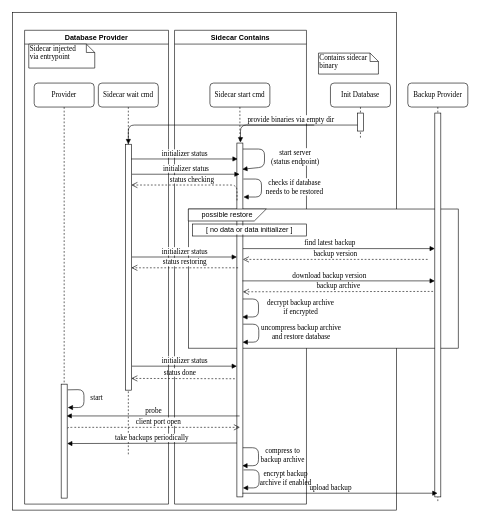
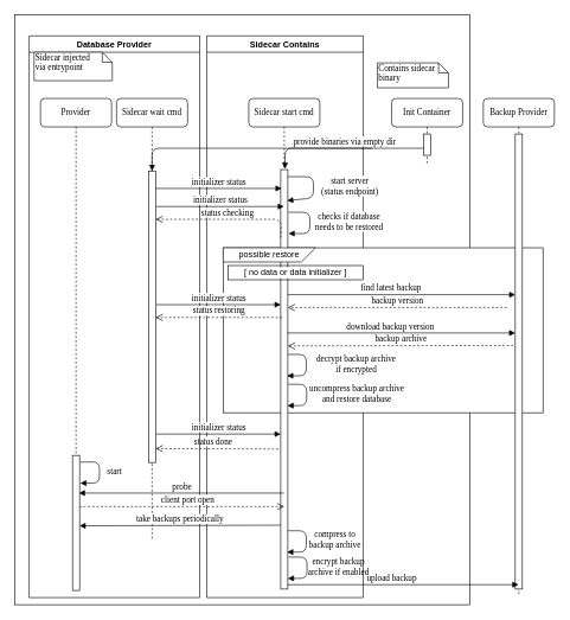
  <mxCell id="0" />
  <mxCell id="1" parent="0" />
  <mxCell id="2" value="" style="rounded=0;whiteSpace=wrap;html=1;fillColor=none;fontColor=#000000;strokeColor=#000000;" parent="1" vertex="1"><mxGeometry x="20" y="20" width="640" height="830" as="geometry" /></mxCell>
  <mxCell id="3" value="Sidecar Contains" style="swimlane;labelBackgroundColor=#ffffff;fontColor=#000000;strokeColor=#000000;fillColor=#FFFFFF;" parent="1" vertex="1"><mxGeometry x="290" y="50" width="220" height="790" as="geometry" /></mxCell>
  <mxCell id="4" value="status done" style="html=1;verticalAlign=bottom;endArrow=open;dashed=1;endSize=8;labelBackgroundColor=#ffffff;fontFamily=Verdana;fontSize=12;edgeStyle=elbowEdgeStyle;elbow=vertical;exitX=-0.048;exitY=0.474;exitDx=0;exitDy=0;exitPerimeter=0;fontColor=#000000;strokeColor=#000000;" parent="3" edge="1"><mxGeometry x="0.061" relative="1" as="geometry"><mxPoint x="-72" y="580" as="targetPoint" /><Array as="points"><mxPoint x="143" y="580.43" /></Array><mxPoint x="100.52" y="580.99" as="sourcePoint" /><mxPoint as="offset" /></mxGeometry></mxCell>
  <mxCell id="5" value="" style="rounded=0;whiteSpace=wrap;html=1;fontColor=#000000;fillColor=#FFFFFF;strokeColor=#000000;" parent="1" vertex="1"><mxGeometry x="313" y="348" width="450" height="232" as="geometry" /></mxCell>
  <mxCell id="6" value="Sidecar start cmd" style="shape=umlLifeline;perimeter=lifelinePerimeter;whiteSpace=wrap;html=1;container=1;collapsible=0;recursiveResize=0;outlineConnect=0;rounded=1;shadow=0;comic=0;labelBackgroundColor=#ffffff;strokeWidth=1;fontFamily=Verdana;fontSize=12;align=center;fontColor=#000000;fillColor=#FFFFFF;strokeColor=#000000;" parent="1" vertex="1"><mxGeometry x="349" y="138" width="100" height="690" as="geometry" /></mxCell>
  <mxCell id="7" value="" style="html=1;points=[];perimeter=orthogonalPerimeter;rounded=0;shadow=0;comic=0;labelBackgroundColor=none;strokeWidth=1;fontFamily=Verdana;fontSize=12;align=center;fontColor=#000000;strokeColor=#000000;fillColor=#FFFFFF;" parent="6" vertex="1"><mxGeometry x="45" y="100" width="10" height="590" as="geometry" /></mxCell>
  <mxCell id="8" value="find latest backup" style="html=1;verticalAlign=bottom;endArrow=block;labelBackgroundColor=none;fontFamily=Verdana;fontSize=12;fontColor=#000000;strokeColor=#000000;" parent="6" target="21" edge="1"><mxGeometry x="-0.094" relative="1" as="geometry"><mxPoint x="55" y="276.0" as="sourcePoint" /><mxPoint x="375" y="276.0" as="targetPoint" /><Array as="points" /><mxPoint as="offset" /></mxGeometry></mxCell>
  <mxCell id="9" value="start server &lt;br&gt;(status endpoint)" style="html=1;verticalAlign=bottom;endArrow=block;labelBackgroundColor=#ffffff;fontFamily=Verdana;fontSize=12;entryX=0.9;entryY=0.074;entryDx=0;entryDy=0;entryPerimeter=0;fontColor=#000000;strokeColor=#000000;" parent="6" source="7" target="7" edge="1"><mxGeometry x="0.349" y="50" relative="1" as="geometry"><mxPoint x="9.81" y="110.0" as="sourcePoint" /><mxPoint x="9.81" y="370" as="targetPoint" /><Array as="points"><mxPoint x="91" y="110" /><mxPoint x="91" y="140" /></Array><mxPoint x="50" y="-50" as="offset" /></mxGeometry></mxCell>
  <mxCell id="10" value="decrypt backup archive&lt;br&gt;if encrypted" style="html=1;verticalAlign=bottom;endArrow=block;labelBackgroundColor=none;fontFamily=Verdana;fontSize=12;fontColor=#000000;strokeColor=#000000;" parent="6" source="7" edge="1"><mxGeometry x="0.357" y="-70" relative="1" as="geometry"><mxPoint x="10.81" y="360.0" as="sourcePoint" /><mxPoint x="54" y="390" as="targetPoint" /><Array as="points"><mxPoint x="81" y="360" /><mxPoint x="81" y="390" /></Array><mxPoint x="70" y="70" as="offset" /></mxGeometry></mxCell>
- <mxCell id="11" value="Init Database" style="shape=umlLifeline;perimeter=lifelinePerimeter;whiteSpace=wrap;html=1;container=1;collapsible=0;recursiveResize=0;outlineConnect=0;rounded=1;shadow=0;comic=0;labelBackgroundColor=none;strokeWidth=1;fontFamily=Verdana;fontSize=12;align=center;fontColor=#000000;fillColor=#FFFFFF;strokeColor=#000000;" parent="1" vertex="1"><mxGeometry x="550" y="138" width="100" height="92" as="geometry" /></mxCell>
+ <mxCell id="11" value="Init Container" style="shape=umlLifeline;perimeter=lifelinePerimeter;whiteSpace=wrap;html=1;container=1;collapsible=0;recursiveResize=0;outlineConnect=0;rounded=1;shadow=0;comic=0;labelBackgroundColor=none;strokeWidth=1;fontFamily=Verdana;fontSize=12;align=center;fontColor=#000000;fillColor=#FFFFFF;strokeColor=#000000;" parent="1" vertex="1"><mxGeometry x="550" y="138" width="100" height="92" as="geometry" /></mxCell>
  <mxCell id="12" value="" style="html=1;points=[];perimeter=orthogonalPerimeter;rounded=0;shadow=0;comic=0;labelBackgroundColor=none;strokeWidth=1;fontFamily=Verdana;fontSize=12;align=center;fontColor=#000000;strokeColor=#000000;fillColor=#FFFFFF;" parent="11" vertex="1"><mxGeometry x="45" y="50" width="10" height="30" as="geometry" /></mxCell>
  <mxCell id="13" value="Sidecar wait cmd" style="shape=umlLifeline;perimeter=lifelinePerimeter;whiteSpace=wrap;html=1;container=1;collapsible=0;recursiveResize=0;outlineConnect=0;rounded=1;shadow=0;comic=0;labelBackgroundColor=none;strokeWidth=1;fontFamily=Verdana;fontSize=12;align=center;fontColor=#000000;fillColor=#FFFFFF;strokeColor=#000000;" parent="1" vertex="1"><mxGeometry x="163" y="138" width="100" height="622" as="geometry" /></mxCell>
  <mxCell id="14" value="" style="html=1;points=[];perimeter=orthogonalPerimeter;rounded=0;shadow=0;comic=0;labelBackgroundColor=none;strokeWidth=1;fontFamily=Verdana;fontSize=12;align=center;fontColor=#000000;strokeColor=#000000;fillColor=#FFFFFF;" parent="13" vertex="1"><mxGeometry x="45" y="102" width="10" height="410" as="geometry" /></mxCell>
  <mxCell id="15" value="provide binaries via empty dir" style="html=1;verticalAlign=bottom;endArrow=block;labelBackgroundColor=#ffffff;fontFamily=Verdana;fontSize=12;edgeStyle=elbowEdgeStyle;elbow=vertical;fontColor=#000000;strokeColor=#000000;" parent="1" source="12" target="14" edge="1"><mxGeometry x="-0.462" relative="1" as="geometry"><mxPoint x="523" y="222" as="sourcePoint" /><Array as="points"><mxPoint x="513" y="208" /></Array><mxPoint x="283" y="228" as="targetPoint" /><mxPoint as="offset" /></mxGeometry></mxCell>
  <mxCell id="16" value="Contains sidecar&lt;br&gt;binary" style="shape=note;whiteSpace=wrap;html=1;size=14;verticalAlign=top;align=left;spacingTop=-6;rounded=0;shadow=0;comic=0;labelBackgroundColor=none;strokeWidth=1;fontFamily=Verdana;fontSize=12;fontColor=#000000;fillColor=#FFFFFF;strokeColor=#000000;" parent="1" vertex="1"><mxGeometry x="530" y="88" width="100" height="35" as="geometry" /></mxCell>
  <mxCell id="17" value="" style="html=1;verticalAlign=bottom;endArrow=block;labelBackgroundColor=none;fontFamily=Verdana;fontSize=12;edgeStyle=elbowEdgeStyle;elbow=vertical;fontColor=#000000;strokeColor=#000000;" parent="1" edge="1"><mxGeometry x="0.108" y="-17" relative="1" as="geometry"><mxPoint x="523" y="208" as="sourcePoint" /><Array as="points"><mxPoint x="433" y="208" /></Array><mxPoint x="400" y="237" as="targetPoint" /><mxPoint as="offset" /></mxGeometry></mxCell>
  <mxCell id="18" value="checks if database &lt;br&gt;needs to be restored" style="html=1;verticalAlign=bottom;endArrow=block;labelBackgroundColor=#ffffff;fontFamily=Verdana;fontSize=12;fontColor=#000000;strokeColor=#000000;" parent="1" edge="1"><mxGeometry x="0.335" y="-55" relative="1" as="geometry"><mxPoint x="404.81" y="298" as="sourcePoint" /><mxPoint x="405" y="328" as="targetPoint" /><Array as="points"><mxPoint x="435" y="298" /><mxPoint x="435" y="328" /></Array><mxPoint x="55" y="55" as="offset" /></mxGeometry></mxCell>
  <mxCell id="19" value="possible restore" style="shape=card;whiteSpace=wrap;html=1;rotation=0;flipV=1;flipH=1;fontColor=#000000;strokeColor=#000000;fillColor=#FFFFFF;" parent="1" vertex="1"><mxGeometry x="313" y="348" width="130" height="20" as="geometry" /></mxCell>
  <mxCell id="20" value="Backup Provider" style="shape=umlLifeline;perimeter=lifelinePerimeter;whiteSpace=wrap;html=1;container=1;collapsible=0;recursiveResize=0;outlineConnect=0;rounded=1;shadow=0;comic=0;labelBackgroundColor=none;strokeWidth=1;fontFamily=Verdana;fontSize=12;align=center;fontColor=#000000;fillColor=#FFFFFF;strokeColor=#000000;" parent="1" vertex="1"><mxGeometry x="679" y="138" width="100" height="700" as="geometry" /></mxCell>
  <mxCell id="21" value="" style="html=1;points=[];perimeter=orthogonalPerimeter;rounded=0;shadow=0;comic=0;labelBackgroundColor=none;strokeWidth=1;fontFamily=Verdana;fontSize=12;align=center;fontColor=#000000;strokeColor=#000000;fillColor=#FFFFFF;" parent="20" vertex="1"><mxGeometry x="45" y="50" width="10" height="640" as="geometry" /></mxCell>
  <mxCell id="22" value="backup version" style="html=1;verticalAlign=bottom;endArrow=open;dashed=1;endSize=8;labelBackgroundColor=none;fontFamily=Verdana;fontSize=12;edgeStyle=elbowEdgeStyle;elbow=vertical;fontColor=#000000;strokeColor=#000000;" parent="1" target="7" edge="1"><mxGeometry relative="1" as="geometry"><mxPoint x="420" y="432" as="targetPoint" /><Array as="points"><mxPoint x="568" y="432" /></Array><mxPoint x="712" y="432" as="sourcePoint" /></mxGeometry></mxCell>
  <mxCell id="23" value="download backup version" style="html=1;verticalAlign=bottom;endArrow=block;labelBackgroundColor=#ffffff;fontFamily=Verdana;fontSize=12;exitX=0.929;exitY=0.511;exitDx=0;exitDy=0;exitPerimeter=0;fontColor=#000000;strokeColor=#000000;" parent="1" target="21" edge="1"><mxGeometry x="-0.094" relative="1" as="geometry"><mxPoint x="403.29" y="467.83" as="sourcePoint" /><mxPoint x="707" y="467.83" as="targetPoint" /><Array as="points" /><mxPoint as="offset" /></mxGeometry></mxCell>
  <mxCell id="24" value="backup archive" style="html=1;verticalAlign=bottom;endArrow=open;dashed=1;endSize=8;labelBackgroundColor=#ffffff;fontFamily=Verdana;fontSize=12;edgeStyle=elbowEdgeStyle;elbow=vertical;exitX=-0.29;exitY=0.511;exitDx=0;exitDy=0;exitPerimeter=0;fontColor=#000000;strokeColor=#000000;" parent="1" edge="1"><mxGeometry relative="1" as="geometry"><mxPoint x="404" y="486" as="targetPoint" /><Array as="points" /><mxPoint x="721.1" y="485.38" as="sourcePoint" /></mxGeometry></mxCell>
  <mxCell id="25" value="Database Provider" style="swimlane;labelBackgroundColor=#ffffff;fontColor=#000000;strokeColor=#000000;fillColor=#FFFFFF;" parent="1" vertex="1"><mxGeometry x="40" y="50" width="240" height="790" as="geometry" /></mxCell>
  <mxCell id="26" value="Sidecar injected &lt;br&gt;via entrypoint" style="shape=note;whiteSpace=wrap;html=1;size=14;verticalAlign=top;align=left;spacingTop=-6;rounded=0;shadow=0;comic=0;labelBackgroundColor=none;strokeWidth=1;fontFamily=Verdana;fontSize=12;fontColor=#000000;fillColor=#FFFFFF;strokeColor=#000000;" parent="25" vertex="1"><mxGeometry x="7" y="23" width="110" height="40" as="geometry" /></mxCell>
  <mxCell id="27" value="initializer status" style="html=1;verticalAlign=bottom;endArrow=block;labelBackgroundColor=#ffffff;fontFamily=Verdana;fontSize=12;fontColor=#000000;strokeColor=#000000;" parent="1" target="7" edge="1"><mxGeometry relative="1" as="geometry"><mxPoint x="219" y="428" as="sourcePoint" /><mxPoint x="347" y="428" as="targetPoint" /></mxGeometry></mxCell>
  <mxCell id="28" value="initializer status" style="html=1;verticalAlign=bottom;endArrow=block;labelBackgroundColor=#ffffff;fontFamily=Verdana;fontSize=12;fontColor=#000000;strokeColor=#000000;" parent="1" edge="1"><mxGeometry relative="1" as="geometry"><mxPoint x="219" y="610" as="sourcePoint" /><mxPoint x="394" y="610" as="targetPoint" /></mxGeometry></mxCell>
  <mxCell id="29" value="initializer status" style="html=1;verticalAlign=bottom;endArrow=block;labelBackgroundColor=#ffffff;fontFamily=Verdana;fontSize=12;entryX=0.129;entryY=0.045;entryDx=0;entryDy=0;entryPerimeter=0;fontColor=#000000;strokeColor=#000000;" parent="1" source="14" target="7" edge="1"><mxGeometry relative="1" as="geometry"><mxPoint x="221" y="258" as="sourcePoint" /><mxPoint x="346" y="258" as="targetPoint" /></mxGeometry></mxCell>
  <mxCell id="30" value="status checking" style="html=1;verticalAlign=bottom;endArrow=open;dashed=1;endSize=8;labelBackgroundColor=#ffffff;fontFamily=Verdana;fontSize=12;edgeStyle=elbowEdgeStyle;elbow=vertical;exitX=0.021;exitY=0.162;exitDx=0;exitDy=0;exitPerimeter=0;fontColor=#000000;strokeColor=#000000;" parent="1" source="7" edge="1"><mxGeometry relative="1" as="geometry"><mxPoint x="218" y="308" as="targetPoint" /><Array as="points"><mxPoint x="243" y="308" /></Array><mxPoint x="343" y="308" as="sourcePoint" /></mxGeometry></mxCell>
  <mxCell id="31" value="initializer status" style="html=1;verticalAlign=bottom;endArrow=block;labelBackgroundColor=#ffffff;fontFamily=Verdana;fontSize=12;fontColor=#000000;strokeColor=#000000;" parent="1" target="6" edge="1"><mxGeometry relative="1" as="geometry"><mxPoint x="219" y="290" as="sourcePoint" /><mxPoint x="347" y="290" as="targetPoint" /></mxGeometry></mxCell>
  <mxCell id="32" value="[ no data or data initializer ]" style="text;html=1;fillColor=none;align=center;verticalAlign=middle;whiteSpace=wrap;rounded=0;labelBackgroundColor=#ffffff;fontColor=#000000;strokeColor=#000000;" parent="1" vertex="1"><mxGeometry x="320" y="373" width="190" height="20" as="geometry" /></mxCell>
  <mxCell id="33" value="status restoring" style="html=1;verticalAlign=bottom;endArrow=open;dashed=1;endSize=8;labelBackgroundColor=#ffffff;fontFamily=Verdana;fontSize=12;edgeStyle=elbowEdgeStyle;elbow=vertical;fontColor=#000000;strokeColor=#000000;" parent="1" edge="1"><mxGeometry relative="1" as="geometry"><mxPoint x="218" y="446" as="targetPoint" /><Array as="points"><mxPoint x="243" y="446" /></Array><mxPoint x="396" y="446" as="sourcePoint" /></mxGeometry></mxCell>
  <mxCell id="34" value="Provider" style="shape=umlLifeline;perimeter=lifelinePerimeter;whiteSpace=wrap;html=1;container=1;collapsible=0;recursiveResize=0;outlineConnect=0;rounded=1;shadow=0;comic=0;labelBackgroundColor=none;strokeWidth=1;fontFamily=Verdana;fontSize=12;align=center;fontColor=#000000;fillColor=#FFFFFF;strokeColor=#000000;" parent="1" vertex="1"><mxGeometry x="56" y="138" width="100" height="630" as="geometry" /></mxCell>
  <mxCell id="35" value="probe" style="html=1;verticalAlign=bottom;endArrow=block;labelBackgroundColor=#ffffff;fontFamily=Verdana;fontSize=12;entryX=0.9;entryY=0.554;entryDx=0;entryDy=0;entryPerimeter=0;fontColor=#000000;strokeColor=#000000;" parent="1" edge="1"><mxGeometry relative="1" as="geometry"><mxPoint x="398.5" y="693.02" as="sourcePoint" /><mxPoint x="110" y="693.02" as="targetPoint" /></mxGeometry></mxCell>
  <mxCell id="36" value="client port open" style="html=1;verticalAlign=bottom;endArrow=open;dashed=1;endSize=8;labelBackgroundColor=#ffffff;fontFamily=Verdana;fontSize=12;edgeStyle=elbowEdgeStyle;elbow=vertical;exitX=1.086;exitY=0.566;exitDx=0;exitDy=0;exitPerimeter=0;fontColor=#000000;strokeColor=#000000;" parent="1" edge="1"><mxGeometry x="0.061" relative="1" as="geometry"><mxPoint x="399" y="712" as="targetPoint" /><Array as="points"><mxPoint x="110" y="712" /></Array><mxPoint x="111.86" y="713.58" as="sourcePoint" /><mxPoint as="offset" /></mxGeometry></mxCell>
  <mxCell id="37" value="take backups periodically" style="html=1;verticalAlign=bottom;endArrow=block;labelBackgroundColor=#ffffff;fontFamily=Verdana;fontSize=12;entryX=0.9;entryY=0.554;entryDx=0;entryDy=0;entryPerimeter=0;exitX=-0.1;exitY=0.889;exitDx=0;exitDy=0;exitPerimeter=0;fontColor=#000000;strokeColor=#000000;" parent="1" edge="1"><mxGeometry relative="1" as="geometry"><mxPoint x="394" y="738.16" as="sourcePoint" /><mxPoint x="111" y="739.02" as="targetPoint" /></mxGeometry></mxCell>
  <mxCell id="38" value="compress to &lt;br&gt;backup archive" style="html=1;verticalAlign=bottom;endArrow=block;labelBackgroundColor=none;fontFamily=Verdana;fontSize=12;fontColor=#000000;strokeColor=#000000;" parent="1" edge="1"><mxGeometry x="0.349" y="-40" relative="1" as="geometry"><mxPoint x="404" y="746" as="sourcePoint" /><mxPoint x="403" y="776" as="targetPoint" /><Array as="points"><mxPoint x="430" y="746" /><mxPoint x="430" y="776" /></Array><mxPoint x="40" y="40" as="offset" /></mxGeometry></mxCell>
  <mxCell id="39" value="upload backup" style="html=1;verticalAlign=bottom;endArrow=block;labelBackgroundColor=#ffffff;fontFamily=Verdana;fontSize=12;exitX=0.929;exitY=0.511;exitDx=0;exitDy=0;exitPerimeter=0;fontColor=#000000;strokeColor=#000000;" parent="1" edge="1"><mxGeometry x="-0.094" relative="1" as="geometry"><mxPoint x="403.29" y="821.83" as="sourcePoint" /><mxPoint x="728.5" y="821.83" as="targetPoint" /><Array as="points" /><mxPoint as="offset" /></mxGeometry></mxCell>
  <mxCell id="40" value="" style="html=1;points=[];perimeter=orthogonalPerimeter;rounded=0;shadow=0;comic=0;labelBackgroundColor=none;strokeWidth=1;fontFamily=Verdana;fontSize=12;align=center;fontColor=#000000;strokeColor=#000000;fillColor=#FFFFFF;" parent="1" vertex="1"><mxGeometry x="101" y="640" width="10" height="190" as="geometry" /></mxCell>
  <mxCell id="41" value="start" style="html=1;verticalAlign=bottom;endArrow=block;labelBackgroundColor=none;fontFamily=Verdana;fontSize=12;exitX=0.9;exitY=0.592;exitDx=0;exitDy=0;exitPerimeter=0;fontColor=#000000;strokeColor=#000000;" parent="1" edge="1"><mxGeometry x="0.357" y="-22" relative="1" as="geometry"><mxPoint x="112" y="649.48" as="sourcePoint" /><mxPoint x="112" y="679" as="targetPoint" /><Array as="points"><mxPoint x="139" y="649" /><mxPoint x="139" y="679" /></Array><mxPoint x="21" y="15" as="offset" /></mxGeometry></mxCell>
  <mxCell id="42" value="uncompress backup archive&lt;br&gt;and restore database" style="html=1;verticalAlign=bottom;endArrow=block;labelBackgroundColor=none;fontFamily=Verdana;fontSize=12;fontColor=#000000;strokeColor=#000000;" edge="1" parent="1"><mxGeometry x="0.357" y="-70" relative="1" as="geometry"><mxPoint x="404.5" y="540" as="sourcePoint" /><mxPoint x="403.5" y="570" as="targetPoint" /><Array as="points"><mxPoint x="430.5" y="540" /><mxPoint x="430.5" y="570" /></Array><mxPoint x="70" y="70" as="offset" /></mxGeometry></mxCell>
  <mxCell id="43" value="encrypt backup &lt;br&gt;archive&amp;nbsp;if enabled" style="html=1;verticalAlign=bottom;endArrow=block;labelBackgroundColor=none;fontFamily=Verdana;fontSize=12;fontColor=#000000;strokeColor=#000000;" edge="1" parent="1"><mxGeometry x="0.349" y="-44" relative="1" as="geometry"><mxPoint x="405" y="783" as="sourcePoint" /><mxPoint x="404" y="813" as="targetPoint" /><Array as="points"><mxPoint x="431" y="783" /><mxPoint x="431" y="813" /></Array><mxPoint x="44" y="44" as="offset" /></mxGeometry></mxCell>
